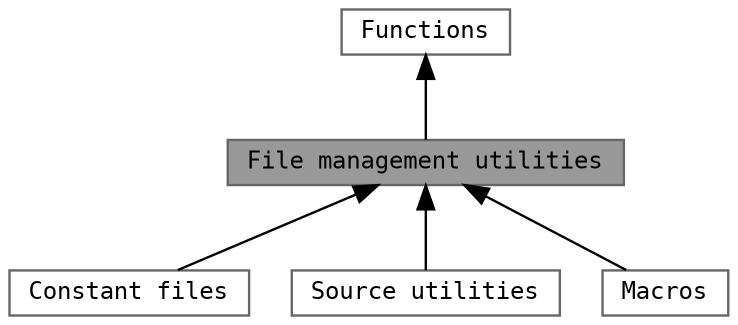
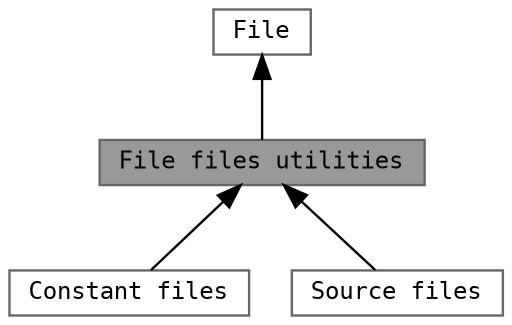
  digraph {
    fontname="DejaVu Sans Mono"
    rankdir=TB
    node [color=grey40 fillcolor=white fontname="DejaVu Sans Mono" fontsize=10 shape=box style=filled]
    edge [dir=back fontname="DejaVu Sans Mono" fontsize=10 labelfontname=Helvetica labelfontsize=10 shape=plaintext style=solid]
-   n1 [color=gray40 fillcolor=grey60 fontcolor=black height=0.2 label="File management utilities" width=0.4]
+   n1 [color=gray40 fillcolor=grey60 fontcolor=black height=0.2 label="File files utilities" width=0.4]
    n2 [height=0.2 label="Constant files" width=0.4]
-   n3 [height=0.2 label="Source utilities" width=0.4]
-   n4 [height=0.2 label=Macros width=0.4]
-   n5 [height=0.2 label=Functions width=0.4]
+   n3 [height=0.2 label="Source files" width=0.4]
+   n5 [height=0.2 label=File width=0.4]
    n1 -> n2
    n1 -> n3
-   n1 -> n4
    n5 -> n1
  }
